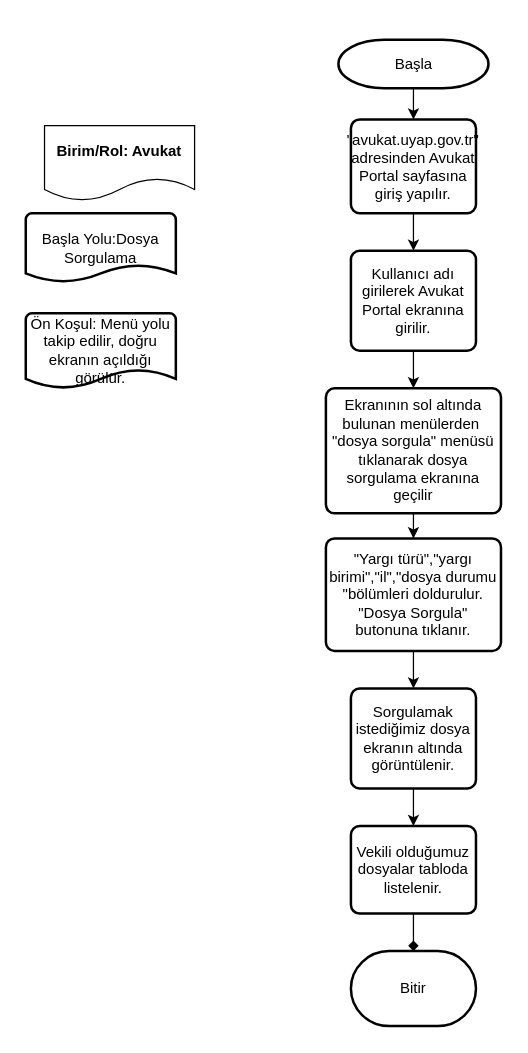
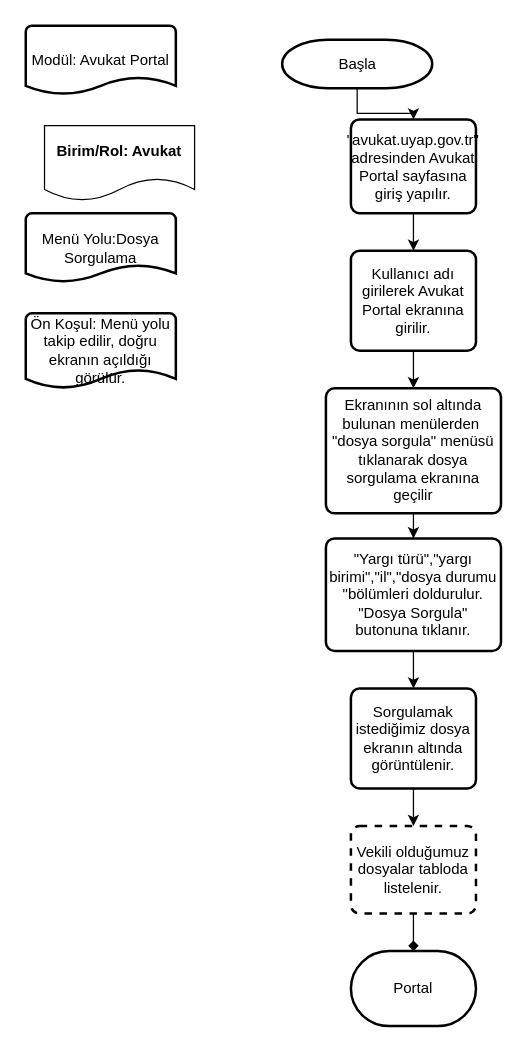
  <mxCell id="0" />
  <mxCell id="1" parent="0" />
  <mxCell id="2" style="edgeStyle=orthogonalEdgeStyle;rounded=0;orthogonalLoop=1;jettySize=auto;html=1;" parent="1" source="3" target="8" edge="1"><mxGeometry relative="1" as="geometry" /></mxCell>
- <mxCell id="3" value="Başla" style="shape=mxgraph.flowchart.terminator;strokeWidth=2;gradientColor=none;gradientDirection=north;fontStyle=0;html=1;" parent="1" vertex="1"><mxGeometry x="270" y="31.25" width="120" height="38.75" as="geometry" /></mxCell>
- <mxCell id="5" value="Başla Yolu:Dosya Sorgulama" style="strokeWidth=2;html=1;shape=mxgraph.flowchart.document2;whiteSpace=wrap;size=0.25;" parent="1" vertex="1"><mxGeometry x="20" y="170" width="120" height="55" as="geometry" /></mxCell>
+ <mxCell id="3" value="Başla" style="shape=mxgraph.flowchart.terminator;strokeWidth=2;gradientColor=none;gradientDirection=north;fontStyle=0;html=1;" parent="1" vertex="1"><mxGeometry x="225" y="31.25" width="120" height="38.75" as="geometry" /></mxCell>
+ <mxCell id="4" value="Modül: Avukat Portal" style="strokeWidth=2;html=1;shape=mxgraph.flowchart.document2;whiteSpace=wrap;size=0.25;" parent="1" vertex="1"><mxGeometry x="20" y="20" width="120" height="55" as="geometry" /></mxCell>
+ <mxCell id="5" value="Menü Yolu:Dosya Sorgulama" style="strokeWidth=2;html=1;shape=mxgraph.flowchart.document2;whiteSpace=wrap;size=0.25;" parent="1" vertex="1"><mxGeometry x="20" y="170" width="120" height="55" as="geometry" /></mxCell>
  <mxCell id="6" value="Ön Koşul: Menü yolu takip edilir, doğru ekranın açıldığı görülür." style="strokeWidth=2;html=1;shape=mxgraph.flowchart.document2;whiteSpace=wrap;size=0.25;" parent="1" vertex="1"><mxGeometry x="20" y="250" width="120" height="60" as="geometry" /></mxCell>
  <mxCell id="7" style="edgeStyle=orthogonalEdgeStyle;rounded=0;orthogonalLoop=1;jettySize=auto;html=1;" parent="1" source="8" target="11" edge="1"><mxGeometry relative="1" as="geometry" /></mxCell>
  <mxCell id="8" value="&quot;avukat.uyap.gov.tr&quot; adresinden Avukat Portal sayfasına giriş yapılır." style="rounded=1;whiteSpace=wrap;html=1;absoluteArcSize=1;arcSize=14;strokeWidth=2;" parent="1" vertex="1"><mxGeometry x="280" y="95" width="100" height="75" as="geometry" /></mxCell>
- <mxCell id="9" value="Bitir" style="strokeWidth=2;html=1;shape=mxgraph.flowchart.terminator;whiteSpace=wrap;" parent="1" vertex="1"><mxGeometry x="280" y="760" width="100" height="60" as="geometry" /></mxCell>
+ <mxCell id="9" value="Portal" style="strokeWidth=2;html=1;shape=mxgraph.flowchart.terminator;whiteSpace=wrap;" parent="1" vertex="1"><mxGeometry x="280" y="760" width="100" height="60" as="geometry" /></mxCell>
  <mxCell id="10" style="edgeStyle=orthogonalEdgeStyle;rounded=0;orthogonalLoop=1;jettySize=auto;html=1;exitX=0.5;exitY=1;exitDx=0;exitDy=0;" parent="1" source="11" target="13" edge="1"><mxGeometry relative="1" as="geometry" /></mxCell>
  <mxCell id="11" value="Kullanıcı adı girilerek Avukat Portal ekranına girilir." style="rounded=1;whiteSpace=wrap;html=1;absoluteArcSize=1;arcSize=14;strokeWidth=2;" parent="1" vertex="1"><mxGeometry x="280" y="200" width="100" height="80" as="geometry" /></mxCell>
  <mxCell id="12" style="edgeStyle=orthogonalEdgeStyle;rounded=0;orthogonalLoop=1;jettySize=auto;html=1;" parent="1" source="13" target="15" edge="1"><mxGeometry relative="1" as="geometry" /></mxCell>
  <mxCell id="13" value="Ekranının sol altında bulunan menülerden&amp;nbsp; &quot;dosya sorgula&quot; menüsü tıklanarak dosya sorgulama ekranına geçilir" style="rounded=1;whiteSpace=wrap;html=1;absoluteArcSize=1;arcSize=14;strokeWidth=2;" parent="1" vertex="1"><mxGeometry x="260" y="310" width="140" height="100" as="geometry" /></mxCell>
  <mxCell id="14" style="edgeStyle=orthogonalEdgeStyle;rounded=0;orthogonalLoop=1;jettySize=auto;html=1;" parent="1" source="15" target="17" edge="1"><mxGeometry relative="1" as="geometry" /></mxCell>
  <mxCell id="15" value="&quot;Yargı türü&quot;,&quot;yargı birimi&quot;,&quot;il&quot;,&quot;dosya durumu &quot;bölümleri doldurulur. &quot;Dosya Sorgula&quot; butonuna tıklanır." style="rounded=1;whiteSpace=wrap;html=1;absoluteArcSize=1;arcSize=14;strokeWidth=2;" parent="1" vertex="1"><mxGeometry x="260" y="430" width="140" height="90" as="geometry" /></mxCell>
  <mxCell id="16" style="edgeStyle=orthogonalEdgeStyle;rounded=0;orthogonalLoop=1;jettySize=auto;html=1;" parent="1" source="17" target="19" edge="1"><mxGeometry relative="1" as="geometry" /></mxCell>
  <mxCell id="17" value="Sorgulamak istediğimiz dosya ekranın altında görüntülenir." style="rounded=1;whiteSpace=wrap;html=1;absoluteArcSize=1;arcSize=14;strokeWidth=2;" parent="1" vertex="1"><mxGeometry x="280" y="550" width="100" height="80" as="geometry" /></mxCell>
  <mxCell id="18" style="edgeStyle=orthogonalEdgeStyle;rounded=0;orthogonalLoop=1;jettySize=auto;html=1;endArrow=diamond;" parent="1" source="19" target="9" edge="1"><mxGeometry relative="1" as="geometry" /></mxCell>
- <mxCell id="19" value="Vekili olduğumuz dosyalar tabloda listelenir." style="rounded=1;whiteSpace=wrap;html=1;absoluteArcSize=1;arcSize=14;strokeWidth=2;" parent="1" vertex="1"><mxGeometry x="280" y="660" width="100" height="70" as="geometry" /></mxCell>
+ <mxCell id="19" value="Vekili olduğumuz dosyalar tabloda listelenir." style="rounded=1;whiteSpace=wrap;html=1;absoluteArcSize=1;arcSize=14;strokeWidth=2;dashed=1;" parent="1" vertex="1"><mxGeometry x="280" y="660" width="100" height="70" as="geometry" /></mxCell>
  <mxCell id="20" value="Birim/Rol: Avukat" style="shape=document;whiteSpace=wrap;html=1;boundedLbl=1;fontStyle=1" vertex="1" parent="1"><mxGeometry x="35" y="100" width="120" height="60" as="geometry" /></mxCell>
